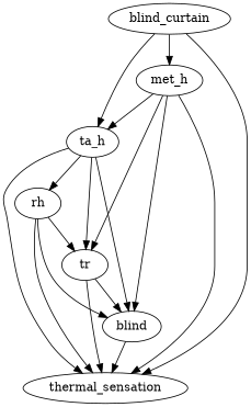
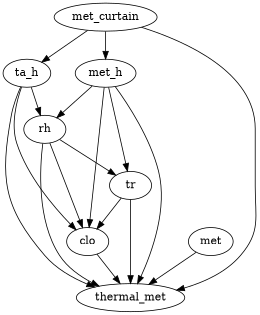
  digraph {
    fontname="DejaVu Serif"
    node [fontname="DejaVu Serif"]
    edge [fontname="DejaVu Serif"]
    ta_h
    tr
-   clo [label=blind]
-   thermal_sensation
+   clo
+   thermal_sensation [label=thermal_met]
    rh
    n6 [label=met_h]
-   blind_curtain
-   ta_h -> tr
+   met
+   blind_curtain [label=met_curtain]
    ta_h -> clo
    ta_h -> thermal_sensation
    ta_h -> rh
    tr -> clo
    tr -> thermal_sensation
    clo -> thermal_sensation
    rh -> tr
    rh -> clo
    rh -> thermal_sensation
-   n6 -> ta_h
+   n6 -> rh
    n6 -> tr
    n6 -> clo
    n6 -> thermal_sensation
+   met -> thermal_sensation
    blind_curtain -> ta_h
    blind_curtain -> thermal_sensation
    blind_curtain -> n6
  }
